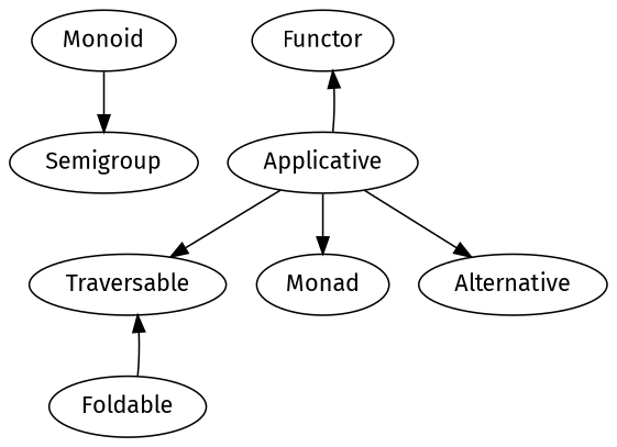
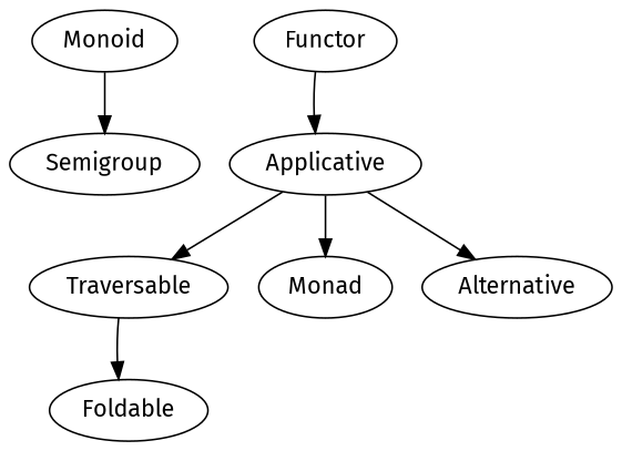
  digraph {
    fontname="Fira Sans"
    node [fontname="Fira Sans"]
    edge [fontname="Fira Sans"]
    Monoid
    Semigroup
    Functor
    Applicative
    Traversable
    Monad
    Alternative
    Foldable
    Monoid -> Semigroup
-   Applicative -> Functor
+   Functor -> Applicative
    Applicative -> Traversable
    Applicative -> Monad
    Applicative -> Alternative
-   Foldable -> Traversable
+   Traversable -> Foldable
  }
